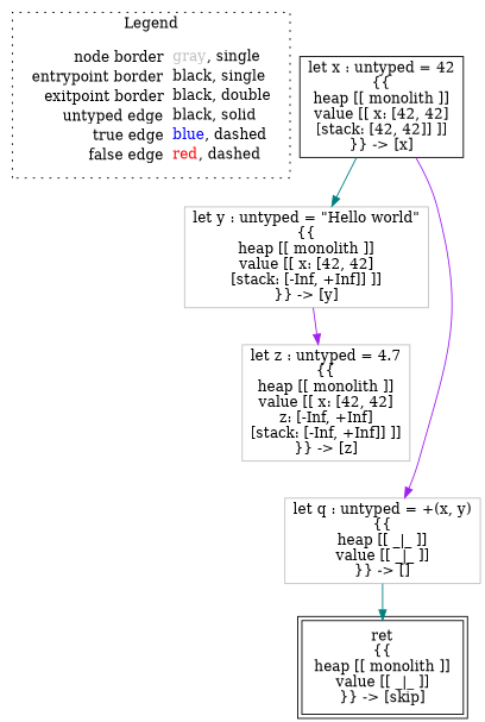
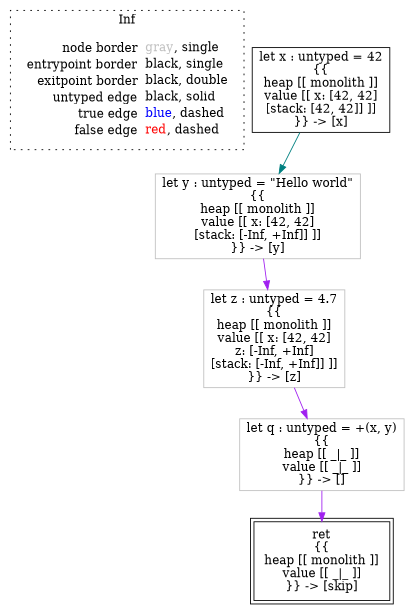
  digraph {
    node [shape=rect color=gray]
    edge [color=teal]
    n1 [label=<<table border="0" cellpadding="2" cellspacing="0" cellborder="0"><tr><td align="right">node border&nbsp;</td><td align="left"><font color="gray">gray</font>, single</td></tr><tr><td align="right">entrypoint border&nbsp;</td><td align="left"><font color="black">black</font>, single</td></tr><tr><td align="right">exitpoint border&nbsp;</td><td align="left"><font color="black">black</font>, double</td></tr><tr><td align="right">untyped edge&nbsp;</td><td align="left"><font color="black">black</font>, solid</td></tr><tr><td align="right">true edge&nbsp;</td><td align="left"><font color="blue">blue</font>, dashed</td></tr><tr><td align="right">false edge&nbsp;</td><td align="left"><font color="red">red</font>, dashed</td></tr></table>> shape=plaintext color=""]
    n2 [color=black label=<let x : untyped = 42<BR/>{{<BR/>heap [[ monolith ]]<BR/>value [[ x: [42, 42]<BR/>[stack: [42, 42]] ]]<BR/>}} -&gt; [x]>]
    n3 [label=<let y : untyped = &quot;Hello world&quot;<BR/>{{<BR/>heap [[ monolith ]]<BR/>value [[ x: [42, 42]<BR/>[stack: [-Inf, +Inf]] ]]<BR/>}} -&gt; [y]>]
    n4 [label=<let z : untyped = 4.7<BR/>{{<BR/>heap [[ monolith ]]<BR/>value [[ x: [42, 42]<BR/>z: [-Inf, +Inf]<BR/>[stack: [-Inf, +Inf]] ]]<BR/>}} -&gt; [z]>]
    n5 [label=<let q : untyped = +(x, y)<BR/>{{<BR/>heap [[ _|_ ]]<BR/>value [[ _|_ ]]<BR/>}} -&gt; []>]
    n6 [color=black label=<ret<BR/>{{<BR/>heap [[ monolith ]]<BR/>value [[ _|_ ]]<BR/>}} -&gt; [skip]> peripheries=2]
    subgraph cluster_1 {
-     label=Legend
+     label=Inf
      style=dotted
      n1
    }
    n2 -> n3
    n3 -> n4 [color=purple]
-   n2 -> n5 [color=purple]
-   n5 -> n6
+   n4 -> n5 [color=purple]
+   n5 -> n6 [color=purple]
  }
